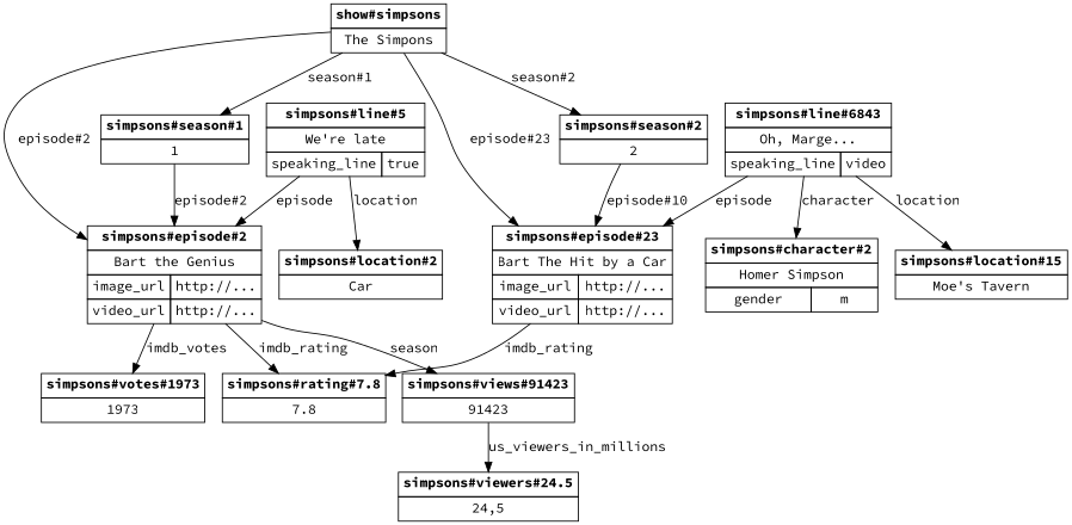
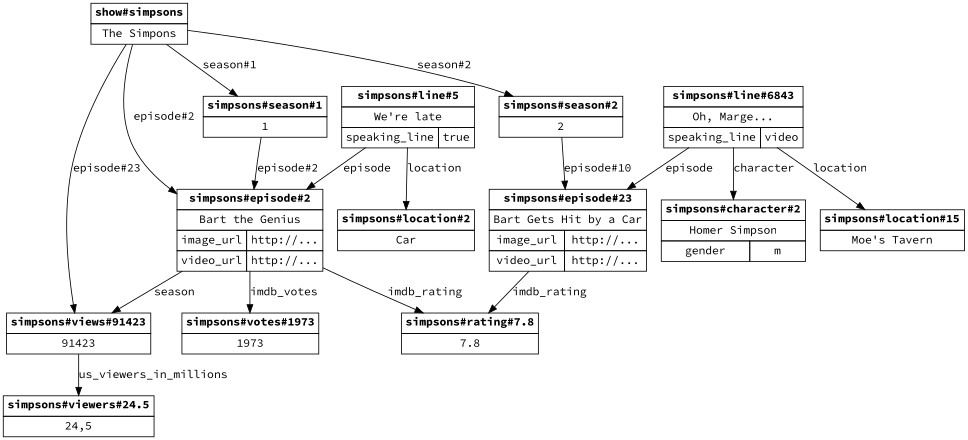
  digraph {
    fontname="Source Code Pro"
    node [fontname="Source Code Pro" margin=0 shape=none]
    edge [fontname="Source Code Pro"]
    n1 [label=<     <TABLE BORDER="0" CELLBORDER="1" CELLSPACING="0" CELLPADDING="4">       <TR><TD COLSPAN="2"><B>show#simpsons</B></TD></TR>       <TR><TD COLSPAN="2">The Simpons</TD></TR>     </TABLE>>]
    n2 [label=<     <TABLE BORDER="0" CELLBORDER="1" CELLSPACING="0" CELLPADDING="4">       <TR><TD COLSPAN="2"><B>simpsons#episode#2</B></TD></TR>       <TR><TD COLSPAN="2">Bart the Genius</TD></TR>       <TR>         <TD>image_url</TD>         <TD>http://...</TD>       </TR>       <TR>         <TD>video_url</TD>         <TD>http://...</TD>       </TR>     </TABLE>>]
-   n3 [label=<     <TABLE BORDER="0" CELLBORDER="1" CELLSPACING="0" CELLPADDING="4">       <TR><TD COLSPAN="2"><B>simpsons#episode#23</B></TD></TR>       <TR><TD COLSPAN="2">Bart The Hit by a Car</TD></TR>       <TR>         <TD>image_url</TD>         <TD>http://...</TD>       </TR>       <TR>         <TD>video_url</TD>         <TD>http://...</TD>       </TR>     </TABLE>>]
+   n3 [label=<     <TABLE BORDER="0" CELLBORDER="1" CELLSPACING="0" CELLPADDING="4">       <TR><TD COLSPAN="2"><B>simpsons#episode#23</B></TD></TR>       <TR><TD COLSPAN="2">Bart Gets Hit by a Car</TD></TR>       <TR>         <TD>image_url</TD>         <TD>http://...</TD>       </TR>       <TR>         <TD>video_url</TD>         <TD>http://...</TD>       </TR>     </TABLE>>]
    n4 [label=<     <TABLE BORDER="0" CELLBORDER="1" CELLSPACING="0" CELLPADDING="4">       <TR><TD COLSPAN="2"><B>simpsons#season#1</B></TD></TR>       <TR><TD COLSPAN="2">1</TD></TR>     </TABLE>>]
    n5 [label=<     <TABLE BORDER="0" CELLBORDER="1" CELLSPACING="0" CELLPADDING="4">       <TR><TD COLSPAN="2"><B>simpsons#season#2</B></TD></TR>       <TR><TD COLSPAN="2">2</TD></TR>     </TABLE>>]
    n6 [label=<     <TABLE BORDER="0" CELLBORDER="1" CELLSPACING="0" CELLPADDING="4">       <TR><TD COLSPAN="2"><B>simpsons#views#91423</B></TD></TR>       <TR><TD COLSPAN="2">91423</TD></TR>     </TABLE>>]
    n7 [label=<     <TABLE BORDER="0" CELLBORDER="1" CELLSPACING="0" CELLPADDING="4">       <TR><TD COLSPAN="2"><B>simpsons#rating#7.8</B></TD></TR>       <TR><TD COLSPAN="2">7.8</TD></TR>     </TABLE>>]
    n8 [label=<     <TABLE BORDER="0" CELLBORDER="1" CELLSPACING="0" CELLPADDING="4">       <TR><TD COLSPAN="2"><B>simpsons#votes#1973</B></TD></TR>       <TR><TD COLSPAN="2">1973</TD></TR>     </TABLE>>]
    n9 [label=<     <TABLE BORDER="0" CELLBORDER="1" CELLSPACING="0" CELLPADDING="4">       <TR><TD COLSPAN="2"><B>simpsons#viewers#24.5</B></TD></TR>       <TR><TD COLSPAN="2">24,5</TD></TR>     </TABLE>>]
    n10 [label=<     <TABLE BORDER="0" CELLBORDER="1" CELLSPACING="0" CELLPADDING="4">       <TR><TD COLSPAN="2"><B>simpsons#character#2</B></TD></TR>       <TR><TD COLSPAN="2">Homer Simpson</TD></TR>       <TR>         <TD>gender</TD>         <TD>m</TD>       </TR>     </TABLE>>]
    n11 [label=<     <TABLE BORDER="0" CELLBORDER="1" CELLSPACING="0" CELLPADDING="4">       <TR><TD COLSPAN="2"><B>simpsons#location#2</B></TD></TR>       <TR><TD COLSPAN="2">Car</TD></TR>     </TABLE>>]
    n12 [label=<     <TABLE BORDER="0" CELLBORDER="1" CELLSPACING="0" CELLPADDING="4">       <TR><TD COLSPAN="2"><B>simpsons#location#15</B></TD></TR>       <TR><TD COLSPAN="2">Moe's Tavern</TD></TR>     </TABLE>>]
    n13 [label=<     <TABLE BORDER="0" CELLBORDER="1" CELLSPACING="0" CELLPADDING="4">       <TR><TD COLSPAN="2"><B>simpsons#line#5</B></TD></TR>       <TR><TD COLSPAN="2">We're late</TD></TR>       <TR>         <TD>speaking_line</TD>         <TD>true</TD>       </TR>     </TABLE>>]
    n14 [label=<     <TABLE BORDER="0" CELLBORDER="1" CELLSPACING="0" CELLPADDING="4">       <TR><TD COLSPAN="2"><B>simpsons#line#6843</B></TD></TR>       <TR><TD COLSPAN="2">Oh, Marge...</TD></TR>       <TR>         <TD>speaking_line</TD>         <TD>video</TD>       </TR>     </TABLE>>]
    n1 -> n2 [label="episode#2"]
-   n1 -> n3 [label="episode#23"]
+   n1 -> n6 [label="episode#23"]
    n1 -> n4 [label="season#1"]
    n1 -> n5 [label="season#2"]
    n2 -> n6 [label=season]
    n2 -> n7 [label=imdb_rating]
    n2 -> n8 [label=imdb_votes]
    n3 -> n7 [label=imdb_rating]
    n4 -> n2 [label="episode#2"]
    n5 -> n3 [label="episode#10"]
    n6 -> n9 [label=us_viewers_in_millions]
    n13 -> n2 [label=episode]
    n13 -> n11 [label=location]
    n14 -> n3 [label=episode]
    n14 -> n10 [label=character]
    n14 -> n12 [label=location]
  }
